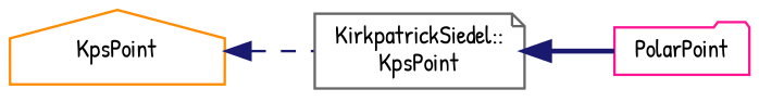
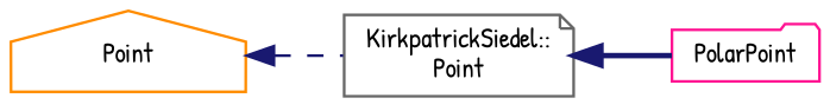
  digraph {
    fontname="Patrick Hand"
    rankdir=LR
    node [fillcolor=white fontname="Patrick Hand" fontsize=10 style=filled]
    edge [color=midnightblue dir=back fontname="Patrick Hand" fontsize=10 labelfontname=Helvetica labelfontsize=10]
-   n1 [color=darkorange height=0.2 label=KpsPoint shape=house width=0.4]
-   n2 [color=gray40 height=0.2 label="KirkpatrickSiedel::\lKpsPoint" shape=note width=0.4]
+   n1 [color=darkorange height=0.2 label=Point shape=house width=0.4]
+   n2 [color=gray40 height=0.2 label="KirkpatrickSiedel::\lPoint" shape=note width=0.4]
    n3 [color=deeppink height=0.2 label=PolarPoint shape=folder width=0.4]
    n1 -> n2 [style=dashed]
    n2 -> n3 [style=bold]
  }
